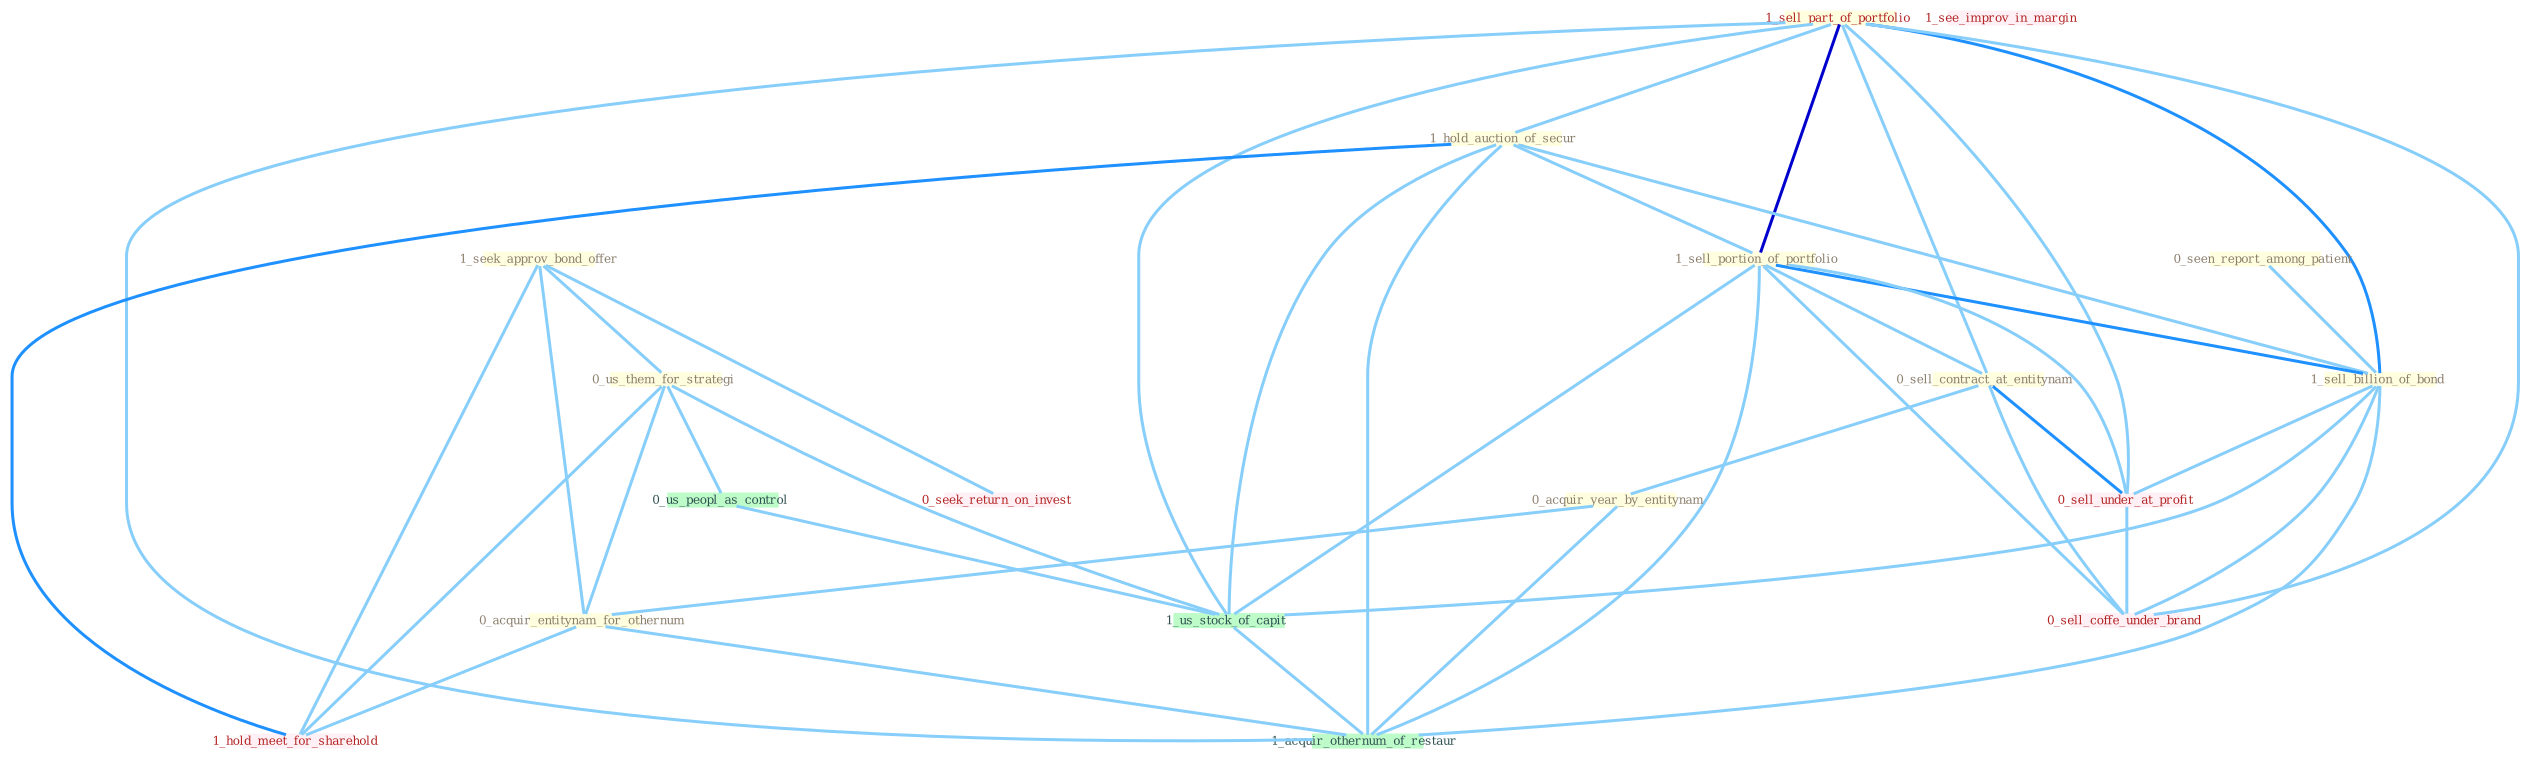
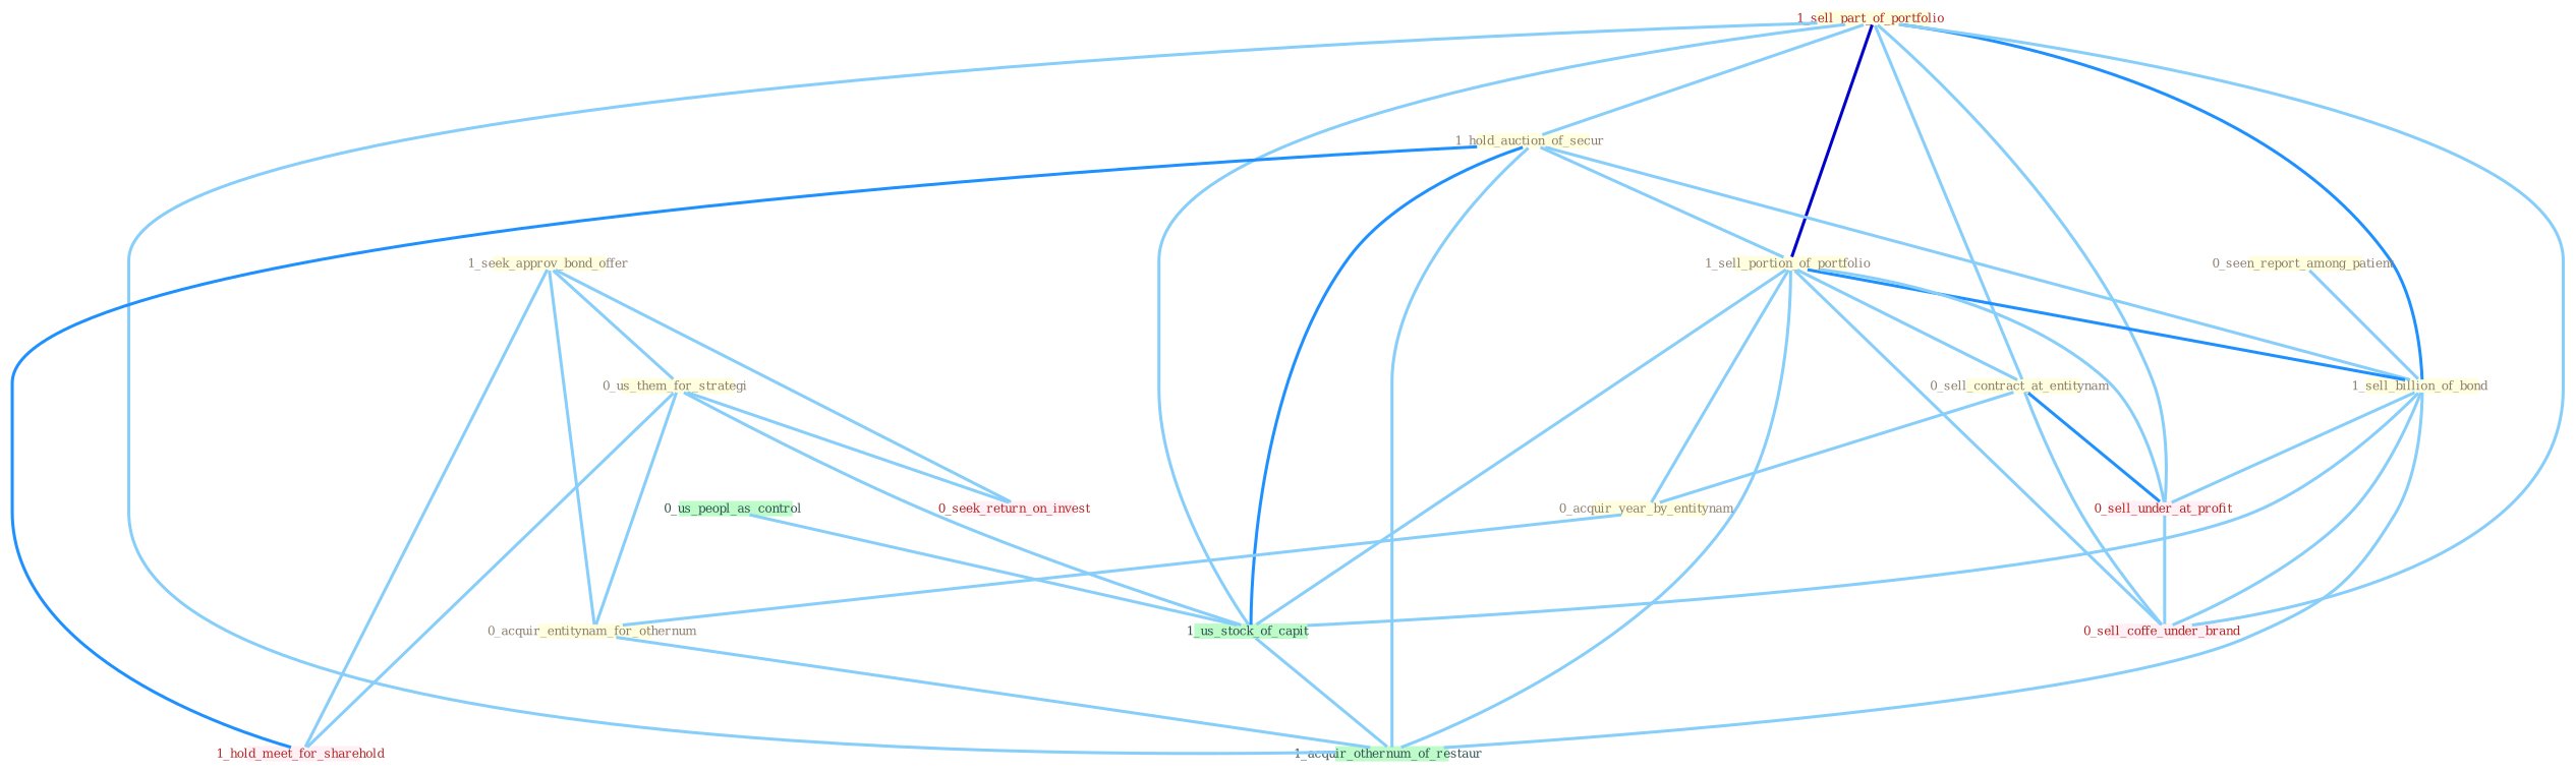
  graph {
    node [color="#ffffe0" fixedsize=true fontcolor="#8b7d6b" fontsize=4 shape=polygon style=filled]
    edge [color="#87cefa" w=1]
    n1 [height=.06 label="1_seek_approv_bond_offer" width=.5]
    "1_sell_part_of_portfolio " [fontcolor="#b22222" height=.06 width=.5]
    "1_hold_auction_of_secur " [height=.06 width=.5]
    "1_sell_portion_of_portfolio " [height=.06 width=.5]
    "0_sell_contract_at_entitynam " [height=.06 width=.5]
    "0_acquir_year_by_entitynam " [height=.06 width=.5]
    "0_us_them_for_strategi " [height=.06 width=.5]
    "1_sell_billion_of_bond " [height=.06 width=.5]
    "0_seen_report_among_patient " [height=.06 width=.5]
    "0_acquir_entitynam_for_othernum " [height=.06 width=.5]
    n11 [color="#fff0f5" fontcolor="#b22222" height=.06 label="0_sell_under_at_profit" width=.5]
    "0_seek_return_on_invest " [color="#fff0f5" fontcolor="#b22222" height=.06 width=.5]
-   "1_see_improv_in_margin " [color="#fff0f5" fontcolor="#b22222" height=.06 width=.5]
    "0_sell_coffe_under_brand " [color="#fff0f5" fontcolor="#b22222" height=.06 width=.5]
    "1_hold_meet_for_sharehold " [color="#fff0f5" fontcolor="#b22222" height=.06 width=.5]
    "1_us_stock_of_capit " [color="#BDFCC9" fontcolor="#2f4f4f" height=.06 width=.5]
    "1_acquir_othernum_of_restaur " [color="#BDFCC9" fontcolor="#2f4f4f" height=.06 width=.5]
    "0_us_peopl_as_control " [color="#BDFCC9" fontcolor="#2f4f4f" height=.06 width=.5]
    subgraph sub_1 {
      n1
      "1_sell_part_of_portfolio "
      "1_hold_auction_of_secur "
      "1_sell_portion_of_portfolio "
      "0_sell_contract_at_entitynam "
      "0_acquir_year_by_entitynam "
      "0_us_them_for_strategi "
      "1_sell_billion_of_bond "
      "0_seen_report_among_patient "
      "0_acquir_entitynam_for_othernum "
    }
    subgraph sub_2 {
      n11
      "0_seek_return_on_invest "
-     "1_see_improv_in_margin "
      "0_sell_coffe_under_brand "
      "1_hold_meet_for_sharehold "
    }
    n1 -- "0_us_them_for_strategi "
    n1 -- "0_acquir_entitynam_for_othernum "
    n1 -- "0_seek_return_on_invest "
    n1 -- "1_hold_meet_for_sharehold "
    "1_sell_part_of_portfolio " -- "1_hold_auction_of_secur "
    "1_sell_part_of_portfolio " -- "1_sell_portion_of_portfolio " [color="#0000cd" w=3]
    "1_sell_part_of_portfolio " -- "0_sell_contract_at_entitynam "
    "1_sell_part_of_portfolio " -- "1_sell_billion_of_bond " [color="#1e90ff" w=2]
    "1_sell_part_of_portfolio " -- n11
    "1_sell_part_of_portfolio " -- "0_sell_coffe_under_brand "
    "1_sell_part_of_portfolio " -- "1_us_stock_of_capit "
    "1_sell_part_of_portfolio " -- "1_acquir_othernum_of_restaur "
    "1_hold_auction_of_secur " -- "1_sell_portion_of_portfolio "
    "1_hold_auction_of_secur " -- "1_sell_billion_of_bond "
    "1_hold_auction_of_secur " -- "1_hold_meet_for_sharehold " [color="#1e90ff"]
-   "1_hold_auction_of_secur " -- "1_us_stock_of_capit "
+   "1_hold_auction_of_secur " -- "1_us_stock_of_capit " [color="#1e90ff"]
    "1_hold_auction_of_secur " -- "1_acquir_othernum_of_restaur "
    "1_sell_portion_of_portfolio " -- "0_sell_contract_at_entitynam "
    "1_sell_portion_of_portfolio " -- "1_sell_billion_of_bond " [color="#1e90ff" w=2]
    "1_sell_portion_of_portfolio " -- n11
    "1_sell_portion_of_portfolio " -- "0_sell_coffe_under_brand "
    "1_sell_portion_of_portfolio " -- "1_us_stock_of_capit "
    "1_sell_portion_of_portfolio " -- "1_acquir_othernum_of_restaur "
    "0_sell_contract_at_entitynam " -- "0_acquir_year_by_entitynam "
    "0_sell_contract_at_entitynam " -- n11 [color="#1e90ff" w=2]
    "0_sell_contract_at_entitynam " -- "0_sell_coffe_under_brand "
    "0_acquir_year_by_entitynam " -- "0_acquir_entitynam_for_othernum "
-   "0_acquir_year_by_entitynam " -- "1_acquir_othernum_of_restaur "
+   "0_acquir_year_by_entitynam " -- "1_sell_portion_of_portfolio "
    "0_us_them_for_strategi " -- "0_acquir_entitynam_for_othernum "
    "0_us_them_for_strategi " -- "1_hold_meet_for_sharehold "
    "0_us_them_for_strategi " -- "1_us_stock_of_capit "
-   "0_us_them_for_strategi " -- "0_us_peopl_as_control "
+   "0_us_them_for_strategi " -- "0_seek_return_on_invest "
    "1_sell_billion_of_bond " -- n11
    "1_sell_billion_of_bond " -- "0_sell_coffe_under_brand "
    "1_sell_billion_of_bond " -- "1_us_stock_of_capit "
    "1_sell_billion_of_bond " -- "1_acquir_othernum_of_restaur "
    "0_seen_report_among_patient " -- "1_sell_billion_of_bond "
-   "0_acquir_entitynam_for_othernum " -- "1_hold_meet_for_sharehold "
    "0_acquir_entitynam_for_othernum " -- "1_acquir_othernum_of_restaur "
    n11 -- "0_sell_coffe_under_brand "
    "1_us_stock_of_capit " -- "1_acquir_othernum_of_restaur "
    "0_us_peopl_as_control " -- "1_us_stock_of_capit "
  }
